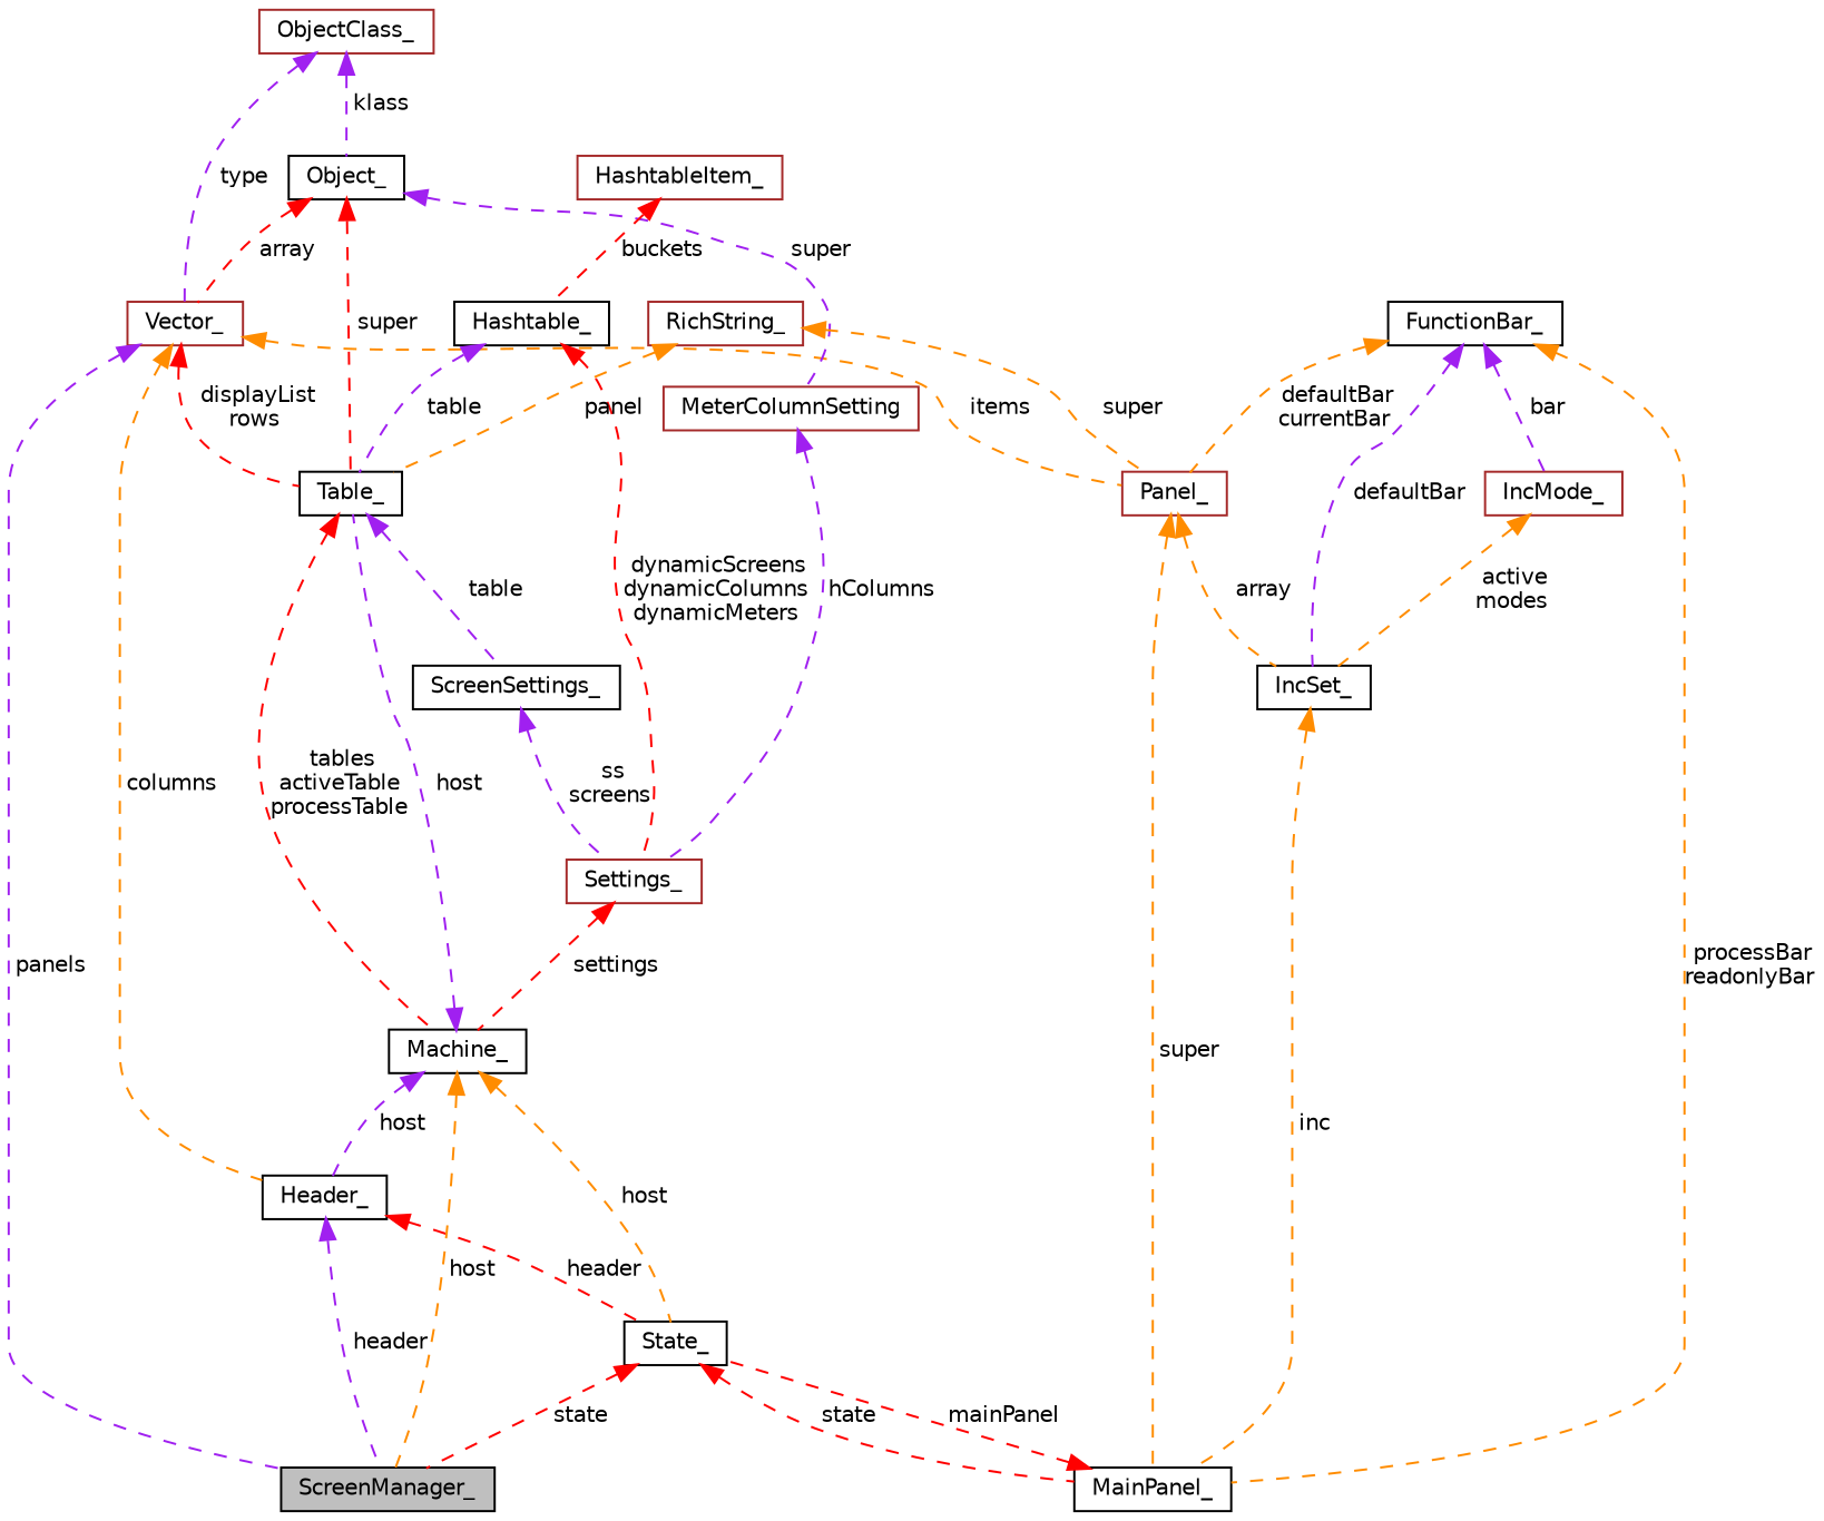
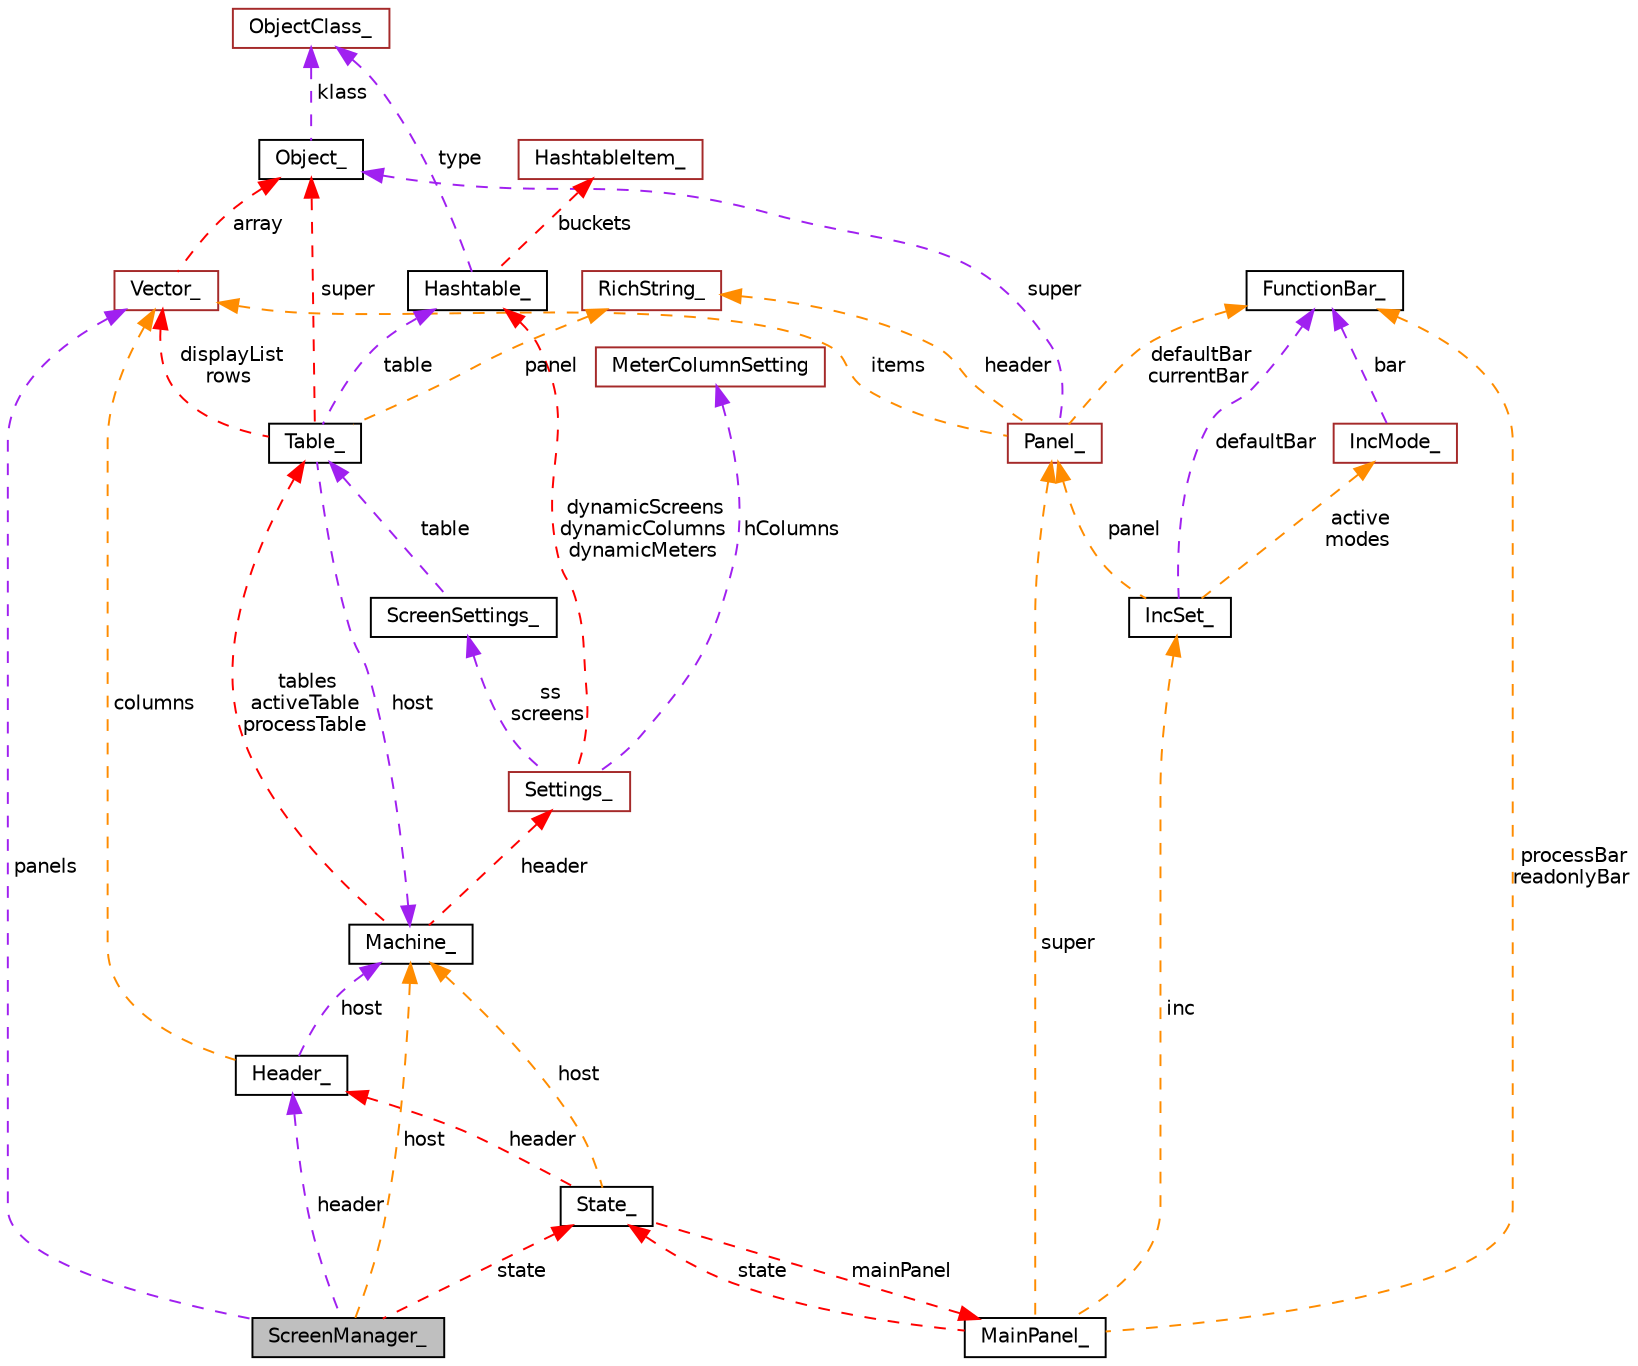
  digraph {
    node [color=black fillcolor=white fontname=Helvetica fontsize=10 shape=record style=filled]
    edge [color=purple dir=back fontname=Helvetica fontsize=10 labelfontname=Helvetica labelfontsize=10 style=dashed]
    n1 [fillcolor=grey75 fontcolor=black height=0.2 label=ScreenManager_ width=0.4]
    n2 [color=brown height=0.2 label=Vector_ width=0.4]
    n3 [height=0.2 label=Table_ width=0.4]
    n4 [color=brown height=0.2 label=Panel_ width=0.4]
    n5 [height=0.2 label=Header_ width=0.4]
    n6 [height=0.2 label=Machine_ width=0.4]
    n7 [height=0.2 label=ScreenSettings_ width=0.4]
    n8 [height=0.2 label=MainPanel_ width=0.4]
    n9 [height=0.2 label=IncSet_ width=0.4]
    n10 [height=0.2 label=State_ width=0.4]
    n11 [color=brown height=0.2 label=ObjectClass_ width=0.4]
    n12 [height=0.2 label=Object_ width=0.4]
    n13 [color=brown height=0.2 label=Settings_ width=0.4]
    n14 [height=0.2 label=Hashtable_ width=0.4]
    n15 [color=brown height=0.2 label=HashtableItem_ width=0.4]
    n16 [color=brown height=0.2 label=RichString_ width=0.4]
    n17 [height=0.2 label=FunctionBar_ width=0.4]
    n18 [color=brown height=0.2 label=IncMode_ width=0.4]
    n19 [color=brown height=0.2 label=MeterColumnSetting width=0.4]
    n2 -> n1 [label=" panels"]
    n2 -> n3 [color=red label=" displayList\nrows"]
    n2 -> n4 [color=darkorange label=" items"]
    n2 -> n5 [color=darkorange label=" columns"]
    n3 -> n6 [color=red label=" tables\nactiveTable\nprocessTable"]
    n3 -> n7 [label=" table"]
    n4 -> n8 [color=darkorange label=" super"]
-   n4 -> n9 [color=darkorange label=" array"]
+   n4 -> n9 [color=darkorange label=" panel"]
    n5 -> n1 [label=" header"]
    n5 -> n10 [color=red label=" header"]
    n6 -> n1 [color=darkorange label=" host"]
    n6 -> n3 [label=" host"]
    n6 -> n5 [label=" host"]
    n6 -> n10 [color=darkorange label=" host"]
    n7 -> n13 [label=" ss\nscreens"]
    n8 -> n10 [color=red label=" mainPanel"]
    n9 -> n8 [color=darkorange label=" inc"]
    n10 -> n1 [color=red label=" state"]
    n10 -> n8 [color=red label=" state"]
-   n11 -> n2 [label=" type"]
+   n11 -> n14 [label=" type"]
    n11 -> n12 [label=" klass"]
    n12 -> n2 [color=red label=" array"]
    n12 -> n3 [color=red label=" super"]
-   n12 -> n19 [label=" super"]
-   n13 -> n6 [color=red label=" settings"]
+   n12 -> n4 [label=" super"]
+   n13 -> n6 [color=red label=" header"]
    n14 -> n3 [label=" table"]
    n14 -> n13 [color=red label=" dynamicScreens\ndynamicColumns\ndynamicMeters"]
    n15 -> n14 [color=red label=" buckets"]
    n16 -> n3 [color=darkorange label=" panel"]
-   n16 -> n4 [color=darkorange label=" super"]
+   n16 -> n4 [color=darkorange label=" header"]
    n17 -> n4 [color=darkorange label=" defaultBar\ncurrentBar"]
    n17 -> n8 [color=darkorange label=" processBar\nreadonlyBar"]
    n17 -> n9 [label=" defaultBar"]
    n17 -> n18 [label=" bar"]
    n18 -> n9 [color=darkorange label=" active\nmodes"]
    n19 -> n13 [label=" hColumns"]
  }
